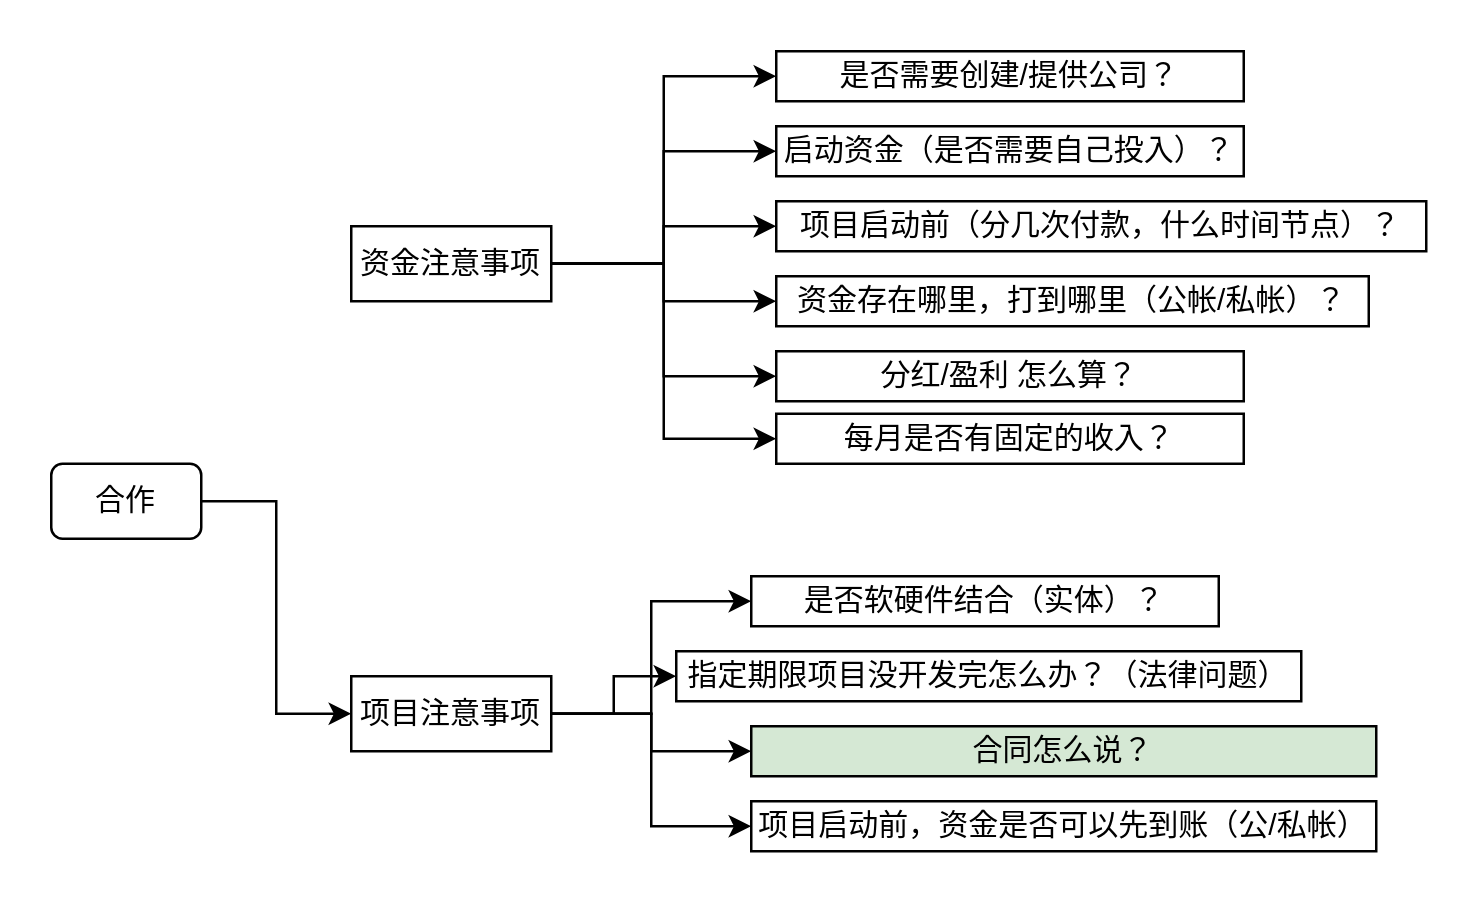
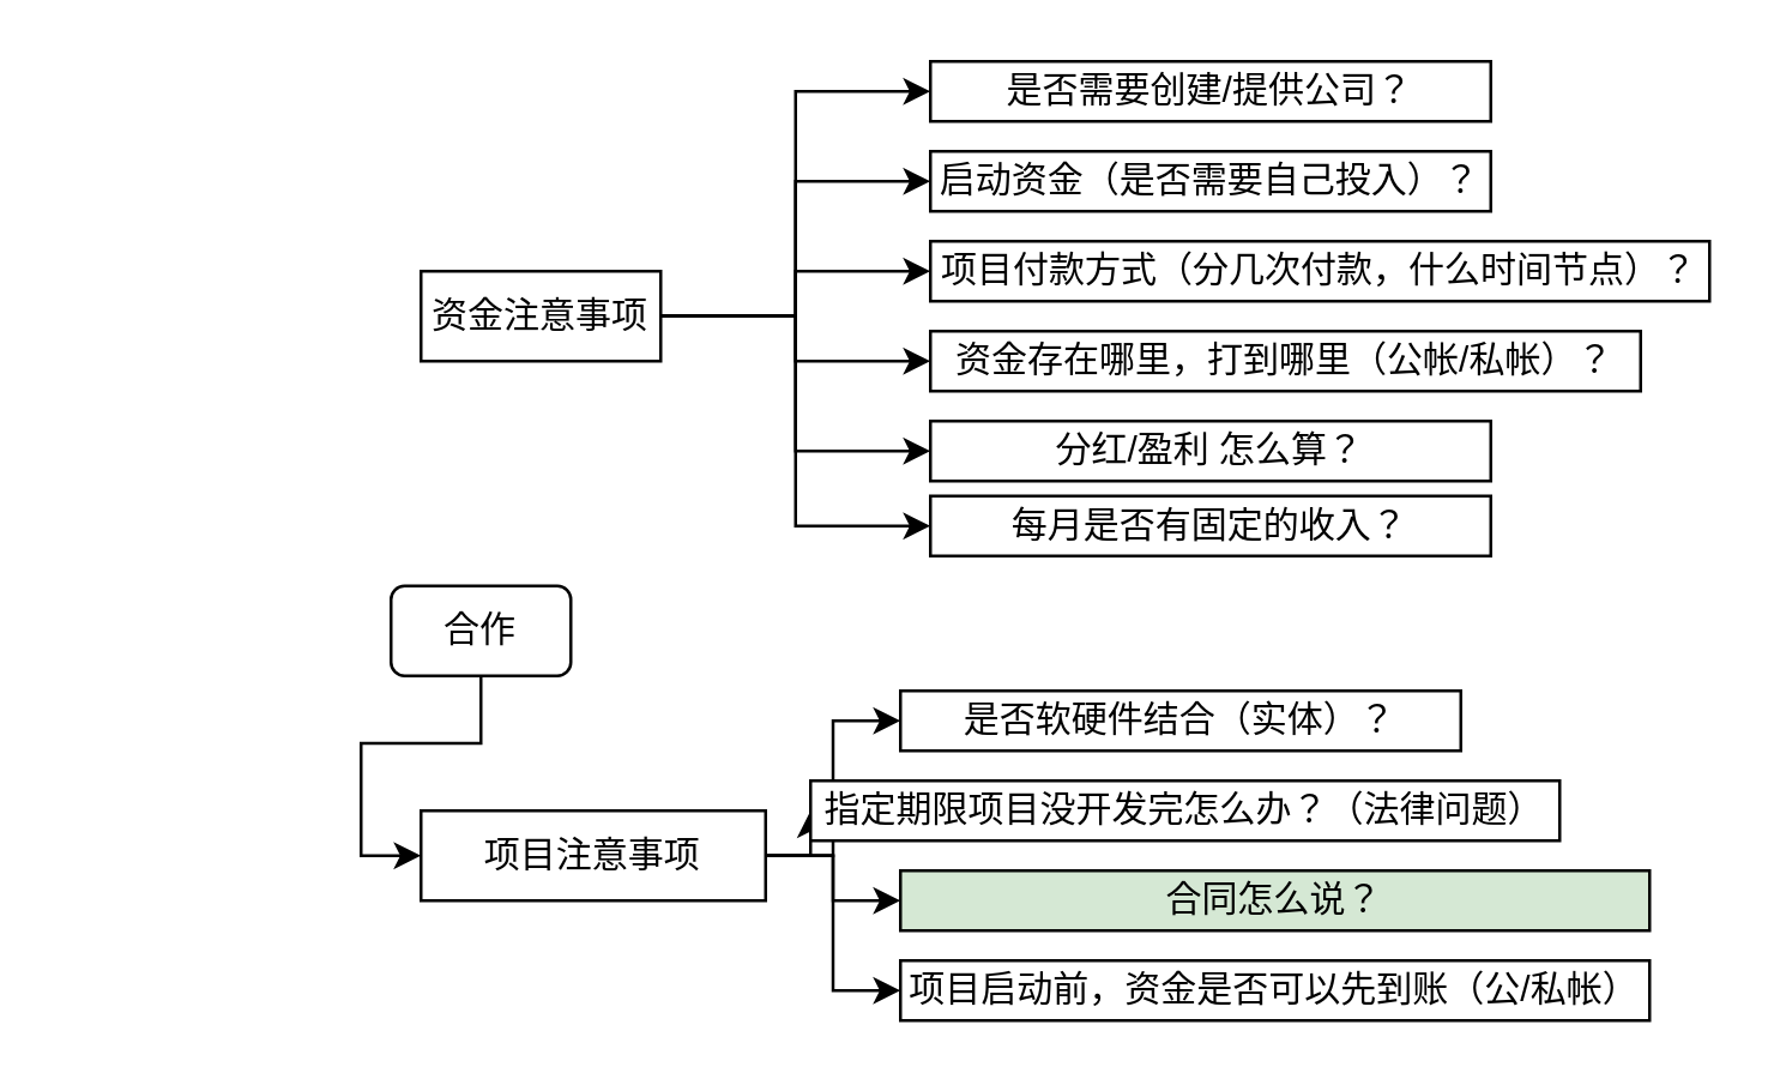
  <mxCell id="0" />
  <mxCell id="1" parent="0" />
  <mxCell id="2" style="edgeStyle=orthogonalEdgeStyle;rounded=0;orthogonalLoop=1;jettySize=auto;html=1;entryX=0;entryY=0.5;entryDx=0;entryDy=0;" edge="1" parent="1" source="3" target="20"><mxGeometry relative="1" as="geometry" /></mxCell>
- <mxCell id="3" value="合作" style="rounded=1;whiteSpace=wrap;html=1;" vertex="1" parent="1"><mxGeometry x="20" y="185" width="60" height="30" as="geometry" /></mxCell>
+ <mxCell id="3" value="合作" style="rounded=1;whiteSpace=wrap;html=1;" vertex="1" parent="1"><mxGeometry x="130" y="195" width="60" height="30" as="geometry" /></mxCell>
  <mxCell id="4" style="edgeStyle=orthogonalEdgeStyle;rounded=0;orthogonalLoop=1;jettySize=auto;html=1;exitX=1;exitY=0.5;exitDx=0;exitDy=0;entryX=0;entryY=0.5;entryDx=0;entryDy=0;" edge="1" parent="1" source="10" target="13"><mxGeometry relative="1" as="geometry" /></mxCell>
  <mxCell id="5" style="edgeStyle=orthogonalEdgeStyle;rounded=0;orthogonalLoop=1;jettySize=auto;html=1;entryX=0;entryY=0.5;entryDx=0;entryDy=0;exitX=1;exitY=0.5;exitDx=0;exitDy=0;" edge="1" parent="1" source="10" target="11"><mxGeometry relative="1" as="geometry"><mxPoint x="230" y="85" as="sourcePoint" /></mxGeometry></mxCell>
  <mxCell id="6" style="edgeStyle=orthogonalEdgeStyle;rounded=0;orthogonalLoop=1;jettySize=auto;html=1;entryX=0;entryY=0.5;entryDx=0;entryDy=0;" edge="1" parent="1" source="10" target="12"><mxGeometry relative="1" as="geometry" /></mxCell>
  <mxCell id="7" style="edgeStyle=orthogonalEdgeStyle;rounded=0;orthogonalLoop=1;jettySize=auto;html=1;entryX=0;entryY=0.5;entryDx=0;entryDy=0;" edge="1" parent="1" source="10" target="14"><mxGeometry relative="1" as="geometry" /></mxCell>
  <mxCell id="8" style="edgeStyle=orthogonalEdgeStyle;rounded=0;orthogonalLoop=1;jettySize=auto;html=1;entryX=0;entryY=0.5;entryDx=0;entryDy=0;" edge="1" parent="1" source="10" target="15"><mxGeometry relative="1" as="geometry" /></mxCell>
  <mxCell id="9" style="edgeStyle=orthogonalEdgeStyle;rounded=0;orthogonalLoop=1;jettySize=auto;html=1;entryX=0;entryY=0.5;entryDx=0;entryDy=0;" edge="1" parent="1" source="10" target="24"><mxGeometry relative="1" as="geometry" /></mxCell>
  <mxCell id="10" value="资金注意事项" style="rounded=0;whiteSpace=wrap;html=1;" vertex="1" parent="1"><mxGeometry x="140" y="90" width="80" height="30" as="geometry" /></mxCell>
  <mxCell id="11" value="启动资金（是否需要自己投入）？" style="rounded=0;whiteSpace=wrap;html=1;" vertex="1" parent="1"><mxGeometry x="310" y="50" width="187" height="20" as="geometry" /></mxCell>
- <mxCell id="12" value="项目启动前（分几次付款，什么时间节点）？" style="rounded=0;whiteSpace=wrap;html=1;" vertex="1" parent="1"><mxGeometry x="310" y="80" width="260" height="20" as="geometry" /></mxCell>
+ <mxCell id="12" value="项目付款方式（分几次付款，什么时间节点）？" style="rounded=0;whiteSpace=wrap;html=1;" vertex="1" parent="1"><mxGeometry x="310" y="80" width="260" height="20" as="geometry" /></mxCell>
  <mxCell id="13" value="是否需要创建/提供公司？" style="rounded=0;whiteSpace=wrap;html=1;" vertex="1" parent="1"><mxGeometry x="310" y="20" width="187" height="20" as="geometry" /></mxCell>
  <mxCell id="14" value="资金存在哪里，打到哪里（公帐/私帐）？" style="rounded=0;whiteSpace=wrap;html=1;" vertex="1" parent="1"><mxGeometry x="310" y="110" width="237" height="20" as="geometry" /></mxCell>
  <mxCell id="15" value="分红/盈利 怎么算？" style="rounded=0;whiteSpace=wrap;html=1;" vertex="1" parent="1"><mxGeometry x="310" y="140" width="187" height="20" as="geometry" /></mxCell>
  <mxCell id="16" style="edgeStyle=orthogonalEdgeStyle;rounded=0;orthogonalLoop=1;jettySize=auto;html=1;exitX=1;exitY=0.5;exitDx=0;exitDy=0;entryX=0;entryY=0.5;entryDx=0;entryDy=0;" edge="1" parent="1" source="20" target="22"><mxGeometry relative="1" as="geometry" /></mxCell>
  <mxCell id="17" style="edgeStyle=orthogonalEdgeStyle;rounded=0;orthogonalLoop=1;jettySize=auto;html=1;entryX=0;entryY=0.5;entryDx=0;entryDy=0;exitX=1;exitY=0.5;exitDx=0;exitDy=0;" edge="1" parent="1" source="20" target="21"><mxGeometry relative="1" as="geometry"><mxPoint x="220" y="285" as="sourcePoint" /></mxGeometry></mxCell>
  <mxCell id="18" style="edgeStyle=orthogonalEdgeStyle;rounded=0;orthogonalLoop=1;jettySize=auto;html=1;entryX=0;entryY=0.5;entryDx=0;entryDy=0;" edge="1" parent="1" source="20" target="23"><mxGeometry relative="1" as="geometry" /></mxCell>
  <mxCell id="19" style="edgeStyle=orthogonalEdgeStyle;rounded=0;orthogonalLoop=1;jettySize=auto;html=1;entryX=0;entryY=0.5;entryDx=0;entryDy=0;" edge="1" parent="1" source="20" target="25"><mxGeometry relative="1" as="geometry" /></mxCell>
- <mxCell id="20" value="项目注意事项" style="rounded=0;whiteSpace=wrap;html=1;" vertex="1" parent="1"><mxGeometry x="140" y="270" width="80" height="30" as="geometry" /></mxCell>
+ <mxCell id="20" value="项目注意事项" style="rounded=0;whiteSpace=wrap;html=1;" vertex="1" parent="1"><mxGeometry x="140" y="270" width="115" height="30" as="geometry" /></mxCell>
  <mxCell id="21" value="指定期限项目没开发完怎么办？（法律问题）" style="rounded=0;whiteSpace=wrap;html=1;" vertex="1" parent="1"><mxGeometry x="270" y="260" width="250" height="20" as="geometry" /></mxCell>
  <mxCell id="22" value="是否软硬件结合（实体）？" style="rounded=0;whiteSpace=wrap;html=1;" vertex="1" parent="1"><mxGeometry x="300" y="230" width="187" height="20" as="geometry" /></mxCell>
  <mxCell id="23" value="项目启动前，资金是否可以先到账（公/私帐）" style="rounded=0;whiteSpace=wrap;html=1;" vertex="1" parent="1"><mxGeometry x="300" y="320" width="250" height="20" as="geometry" /></mxCell>
  <mxCell id="24" value="每月是否有固定的收入？" style="rounded=0;whiteSpace=wrap;html=1;" vertex="1" parent="1"><mxGeometry x="310" y="165" width="187" height="20" as="geometry" /></mxCell>
  <mxCell id="25" value="合同怎么说？" style="rounded=0;whiteSpace=wrap;html=1;fillColor=#d5e8d4;" vertex="1" parent="1"><mxGeometry x="300" y="290" width="250" height="20" as="geometry" /></mxCell>
